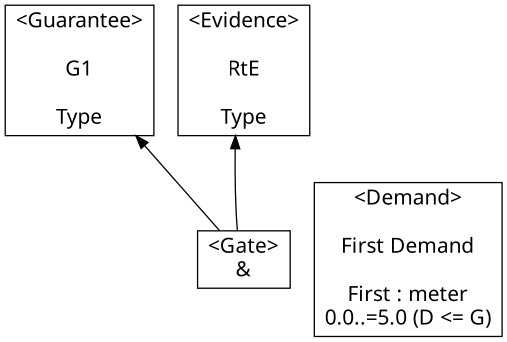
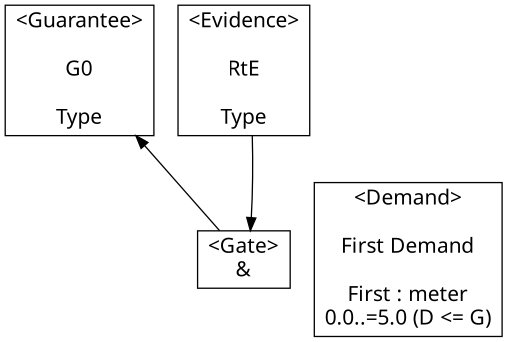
  digraph {
    rankdir=BT
    node [fontname=Verdana fontsize=16 shape=box]
-   n1 [label="<Guarantee>\n\nG1\n\nType"]
+   n1 [label="<Guarantee>\n\nG0\n\nType"]
    n2 [label="<Demand>\n\nFirst Demand\n\nFirst : meter\n0.0..=5.0 (D <= G)"]
    n3 [label="<Gate>\n&"]
    n4 [label="<Evidence>\n\nRtE\n\nType"]
    subgraph sub_1 {
      rank=same
      n1
    }
    subgraph sub_2 {
      rank=same
    }
    n3 -> n1
-   n3 -> n4
+   n4 -> n3
  }
